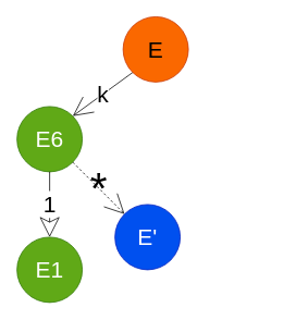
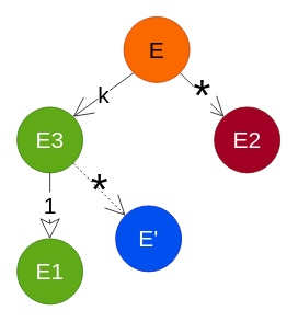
  <mxCell id="0" />
  <mxCell id="1" parent="0" />
  <mxCell id="2" value="k" style="rounded=0;orthogonalLoop=1;jettySize=auto;html=1;exitX=0;exitY=1;exitDx=0;exitDy=0;entryX=1;entryY=0;entryDx=0;entryDy=0;fontSize=28;endArrow=open;endFill=0;endSize=22;" edge="1" parent="1" source="4" target="9"><mxGeometry relative="1" as="geometry" /></mxCell>
+ <mxCell id="3" value="*" style="edgeStyle=none;orthogonalLoop=1;jettySize=auto;html=1;exitX=1;exitY=1;exitDx=0;exitDy=0;entryX=0;entryY=0;entryDx=0;entryDy=0;fontSize=54;endArrow=open;endFill=0;endSize=22;" edge="1" parent="1" source="4" target="7"><mxGeometry relative="1" as="geometry" /></mxCell>
  <mxCell id="4" value="E" style="ellipse;whiteSpace=wrap;html=1;aspect=fixed;fontSize=28;fillColor=#fa6800;strokeColor=#C73500;fontColor=#000000;" vertex="1" parent="1"><mxGeometry x="150" y="20" width="80" height="80" as="geometry" /></mxCell>
  <mxCell id="5" value="*" style="edgeStyle=none;orthogonalLoop=1;jettySize=auto;html=1;exitX=1;exitY=1;exitDx=0;exitDy=0;entryX=0;entryY=0;entryDx=0;entryDy=0;fontSize=54;endArrow=open;endFill=0;endSize=22;dashed=1;labelBackgroundColor=none;" edge="1" parent="1" source="9" target="8"><mxGeometry relative="1" as="geometry" /></mxCell>
  <mxCell id="6" value="E1" style="ellipse;whiteSpace=wrap;html=1;aspect=fixed;fontSize=28;fillColor=#60a917;strokeColor=#2D7600;fontColor=#ffffff;" vertex="1" parent="1"><mxGeometry y="290" width="80" height="80" as="geometry" x="20" /></mxCell>
+ <mxCell id="7" value="E2" style="ellipse;whiteSpace=wrap;html=1;aspect=fixed;fontSize=28;fillColor=#a20025;strokeColor=#6F0000;fontColor=#ffffff;" vertex="1" parent="1"><mxGeometry x="260" y="130" width="80" height="80" as="geometry" /></mxCell>
  <mxCell id="8" value="E'" style="ellipse;whiteSpace=wrap;html=1;aspect=fixed;fontSize=28;fillColor=#0050ef;strokeColor=#001DBC;fontColor=#ffffff;" vertex="1" parent="1"><mxGeometry x="140" y="250" width="80" height="80" as="geometry" /></mxCell>
- <mxCell id="9" value="E6" style="ellipse;whiteSpace=wrap;html=1;aspect=fixed;fontSize=28;fillColor=#60a917;strokeColor=#2D7600;fontColor=#ffffff;" vertex="1" parent="1"><mxGeometry y="130" width="80" height="80" as="geometry" x="20" /></mxCell>
+ <mxCell id="9" value="E3" style="ellipse;whiteSpace=wrap;html=1;aspect=fixed;fontSize=28;fillColor=#60a917;strokeColor=#2D7600;fontColor=#ffffff;" vertex="1" parent="1"><mxGeometry y="130" width="80" height="80" as="geometry" x="20" /></mxCell>
  <mxCell id="10" value="1" style="rounded=0;orthogonalLoop=1;jettySize=auto;html=1;exitX=0.5;exitY=1;exitDx=0;exitDy=0;entryX=0.5;entryY=0;entryDx=0;entryDy=0;fontSize=28;endArrow=classic;endFill=0;endSize=22;" edge="1" parent="1" source="9" target="6"><mxGeometry relative="1" as="geometry"><mxPoint x="149.996" y="186.564" as="sourcePoint" /><mxPoint x="36.564" y="159.996" as="targetPoint" /></mxGeometry></mxCell>
